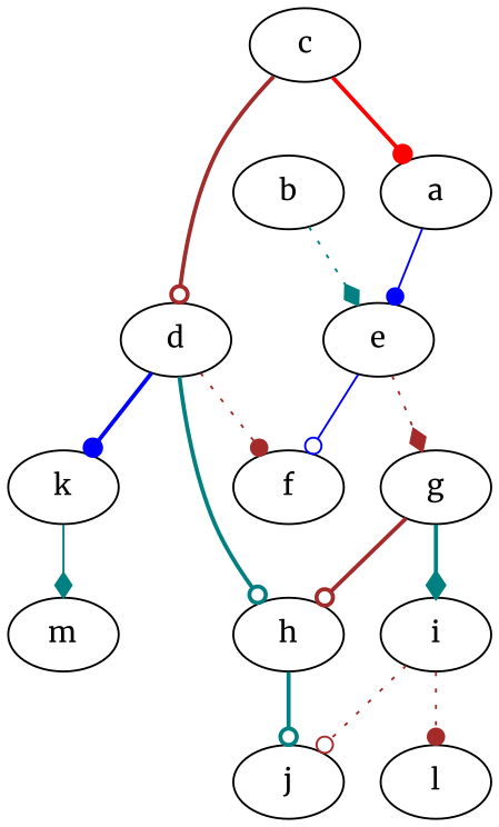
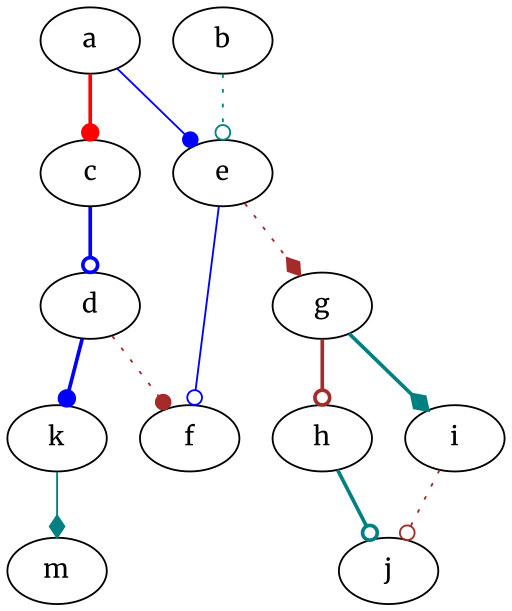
  digraph {
    fontname=Merriweather
    node [Weight=1 fontname=Merriweather]
    edge [Weight=2 arrowhead=odot color=brown fontname=Merriweather style=bold]
    a [Weight=3]
    c [Weight=5]
    e [Weight=6]
    d
    f
    g [Weight=2]
    b [Weight=2]
    h
    k [Weight=6]
    j [Weight=4]
    m [Weight=3]
    i [Weight=4]
-   l [Weight=2]
-   c -> a [arrowhead=dot color=red]
+   a -> c [arrowhead=dot color=red]
    a -> e [Weight=5 arrowhead=dot color=blue style=solid]
-   c -> d [Weight=7]
+   c -> d [Weight=7 color=blue]
    e -> f [Weight=1 color=blue style=solid]
    e -> g [Weight=7 arrowhead=diamond style=dotted]
    d -> f [arrowhead=dot style=dotted]
-   d -> h [Weight=4 color=teal]
    d -> k [Weight=6 arrowhead=dot color=blue]
    g -> h [Weight=6]
    g -> i [Weight=3 arrowhead=diamond color=teal]
-   b -> e [Weight=3 arrowhead=diamond color=teal style=dotted]
+   b -> e [Weight=3 color=teal style=dotted]
    h -> j [Weight=1 color=teal]
    k -> m [arrowhead=diamond color=teal style=solid]
    i -> j [style=dotted]
-   i -> l [Weight=7 arrowhead=dot style=dotted]
  }
